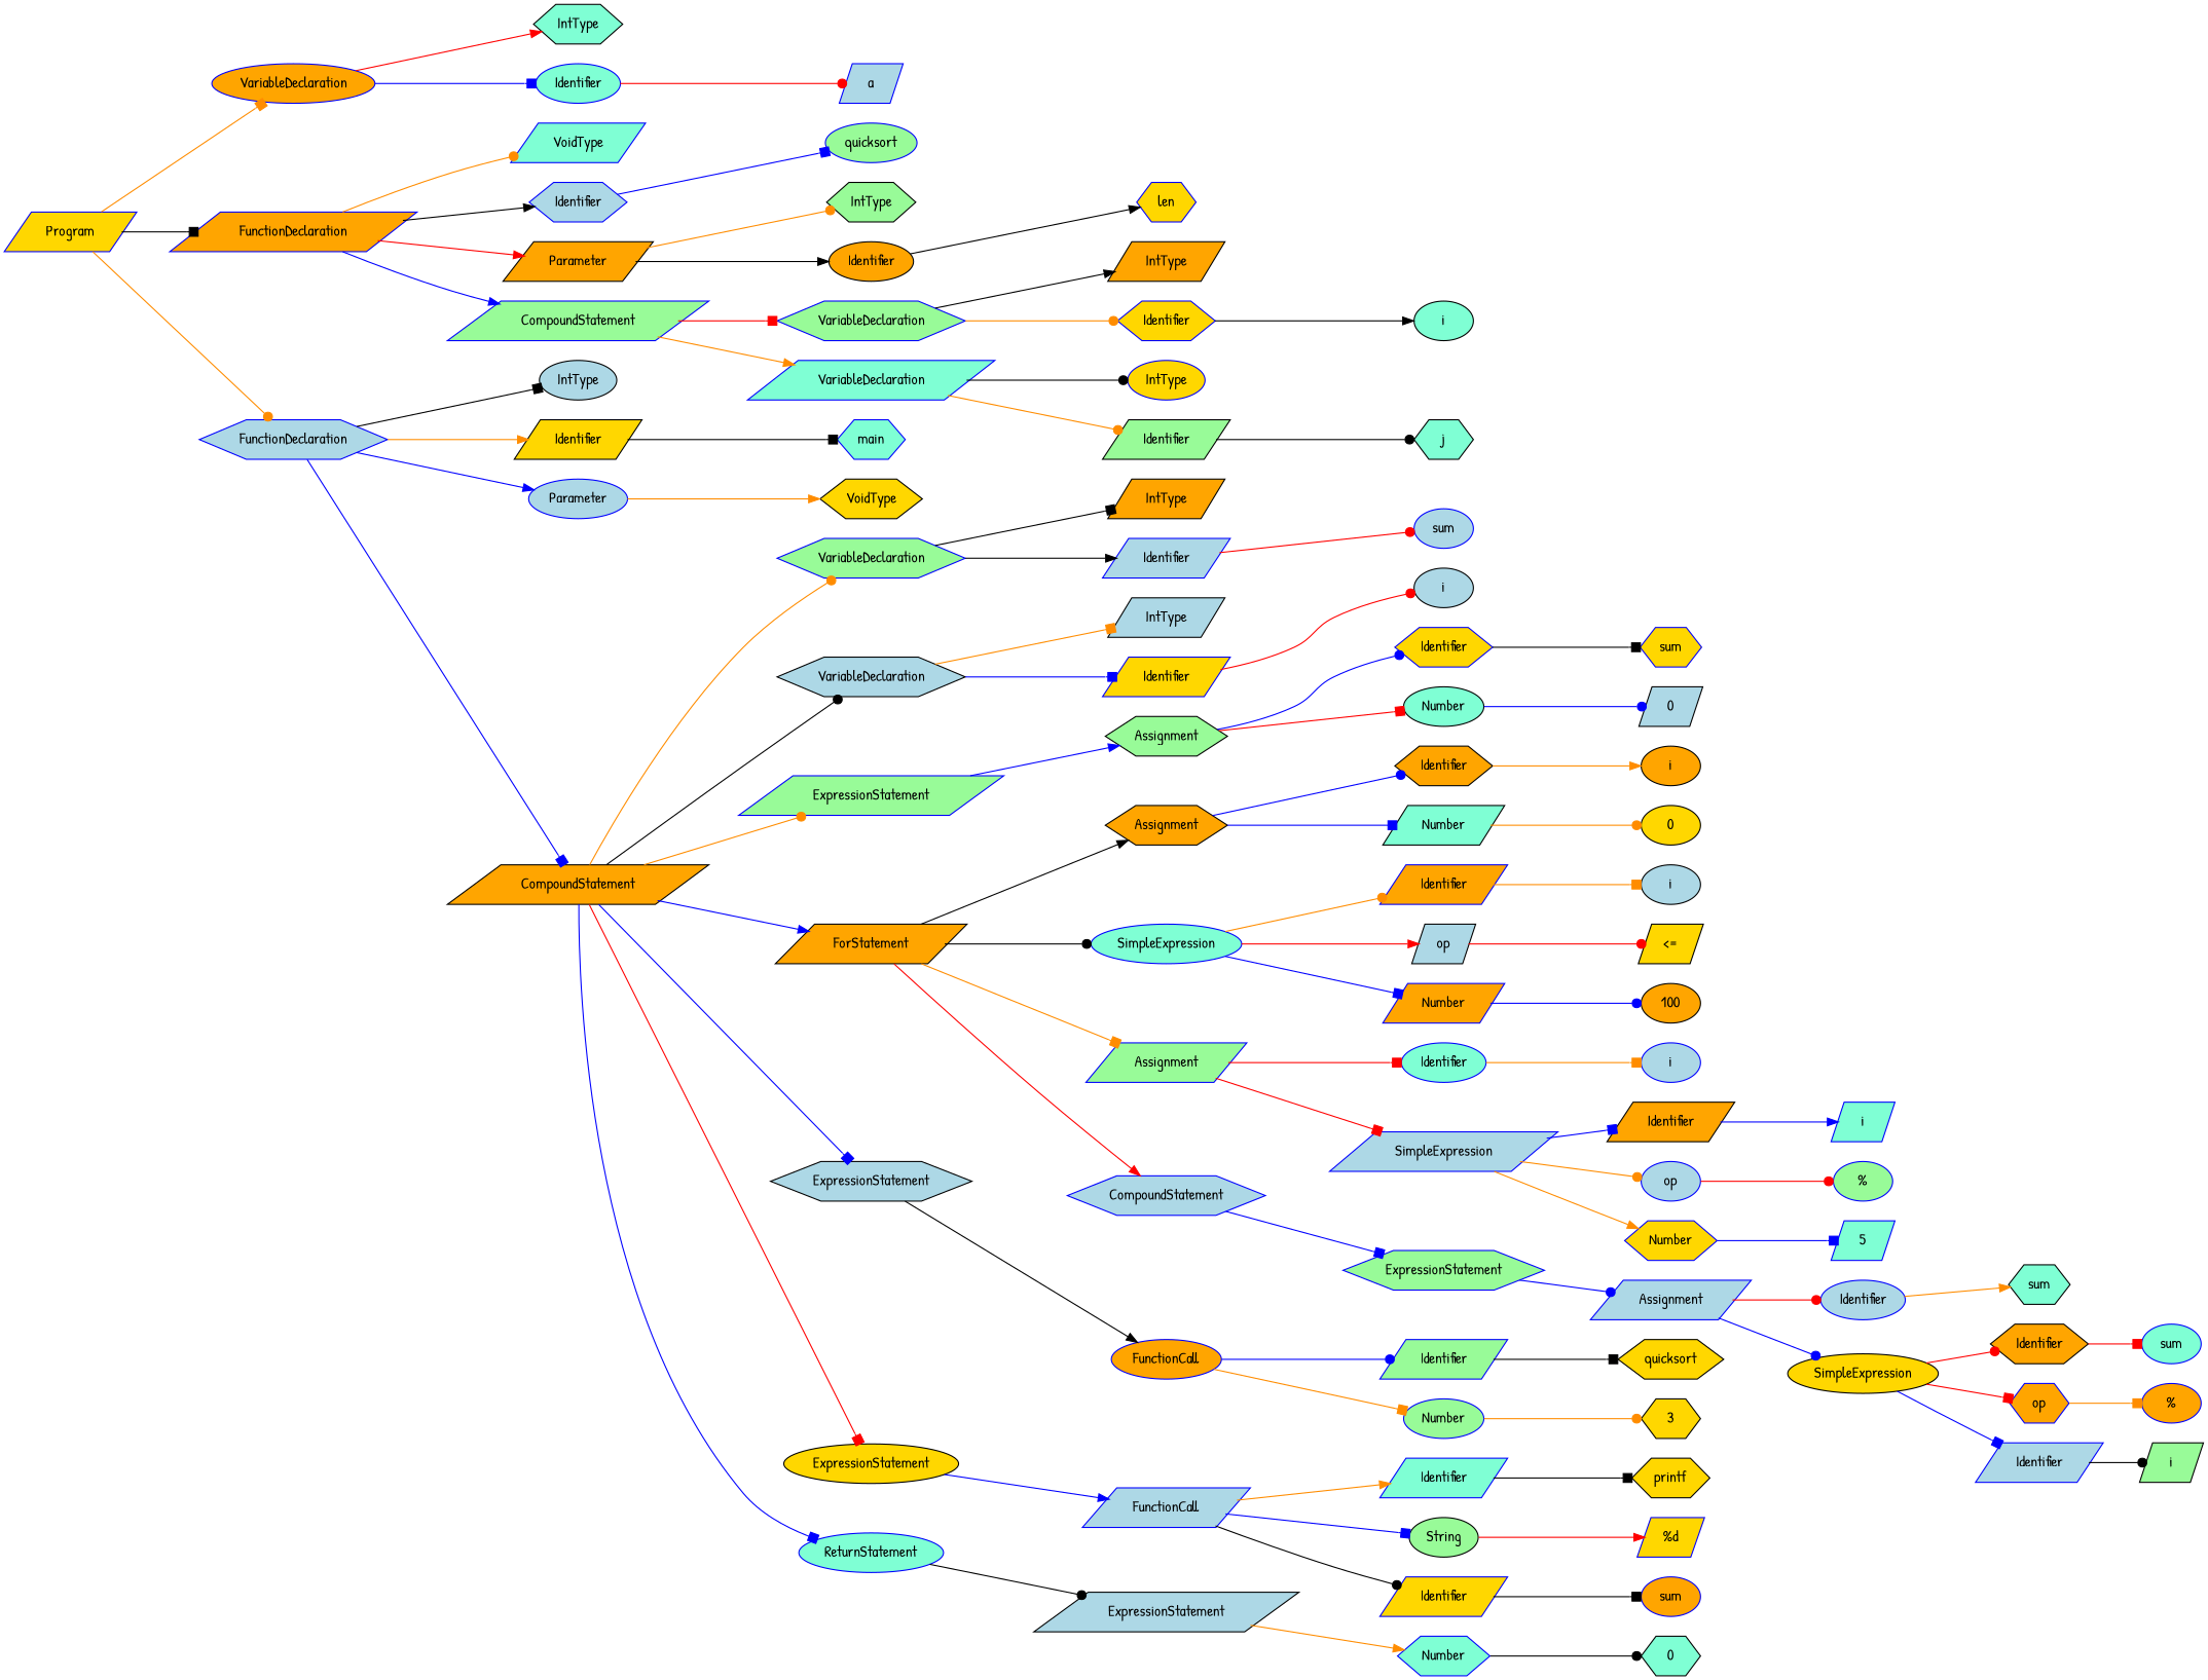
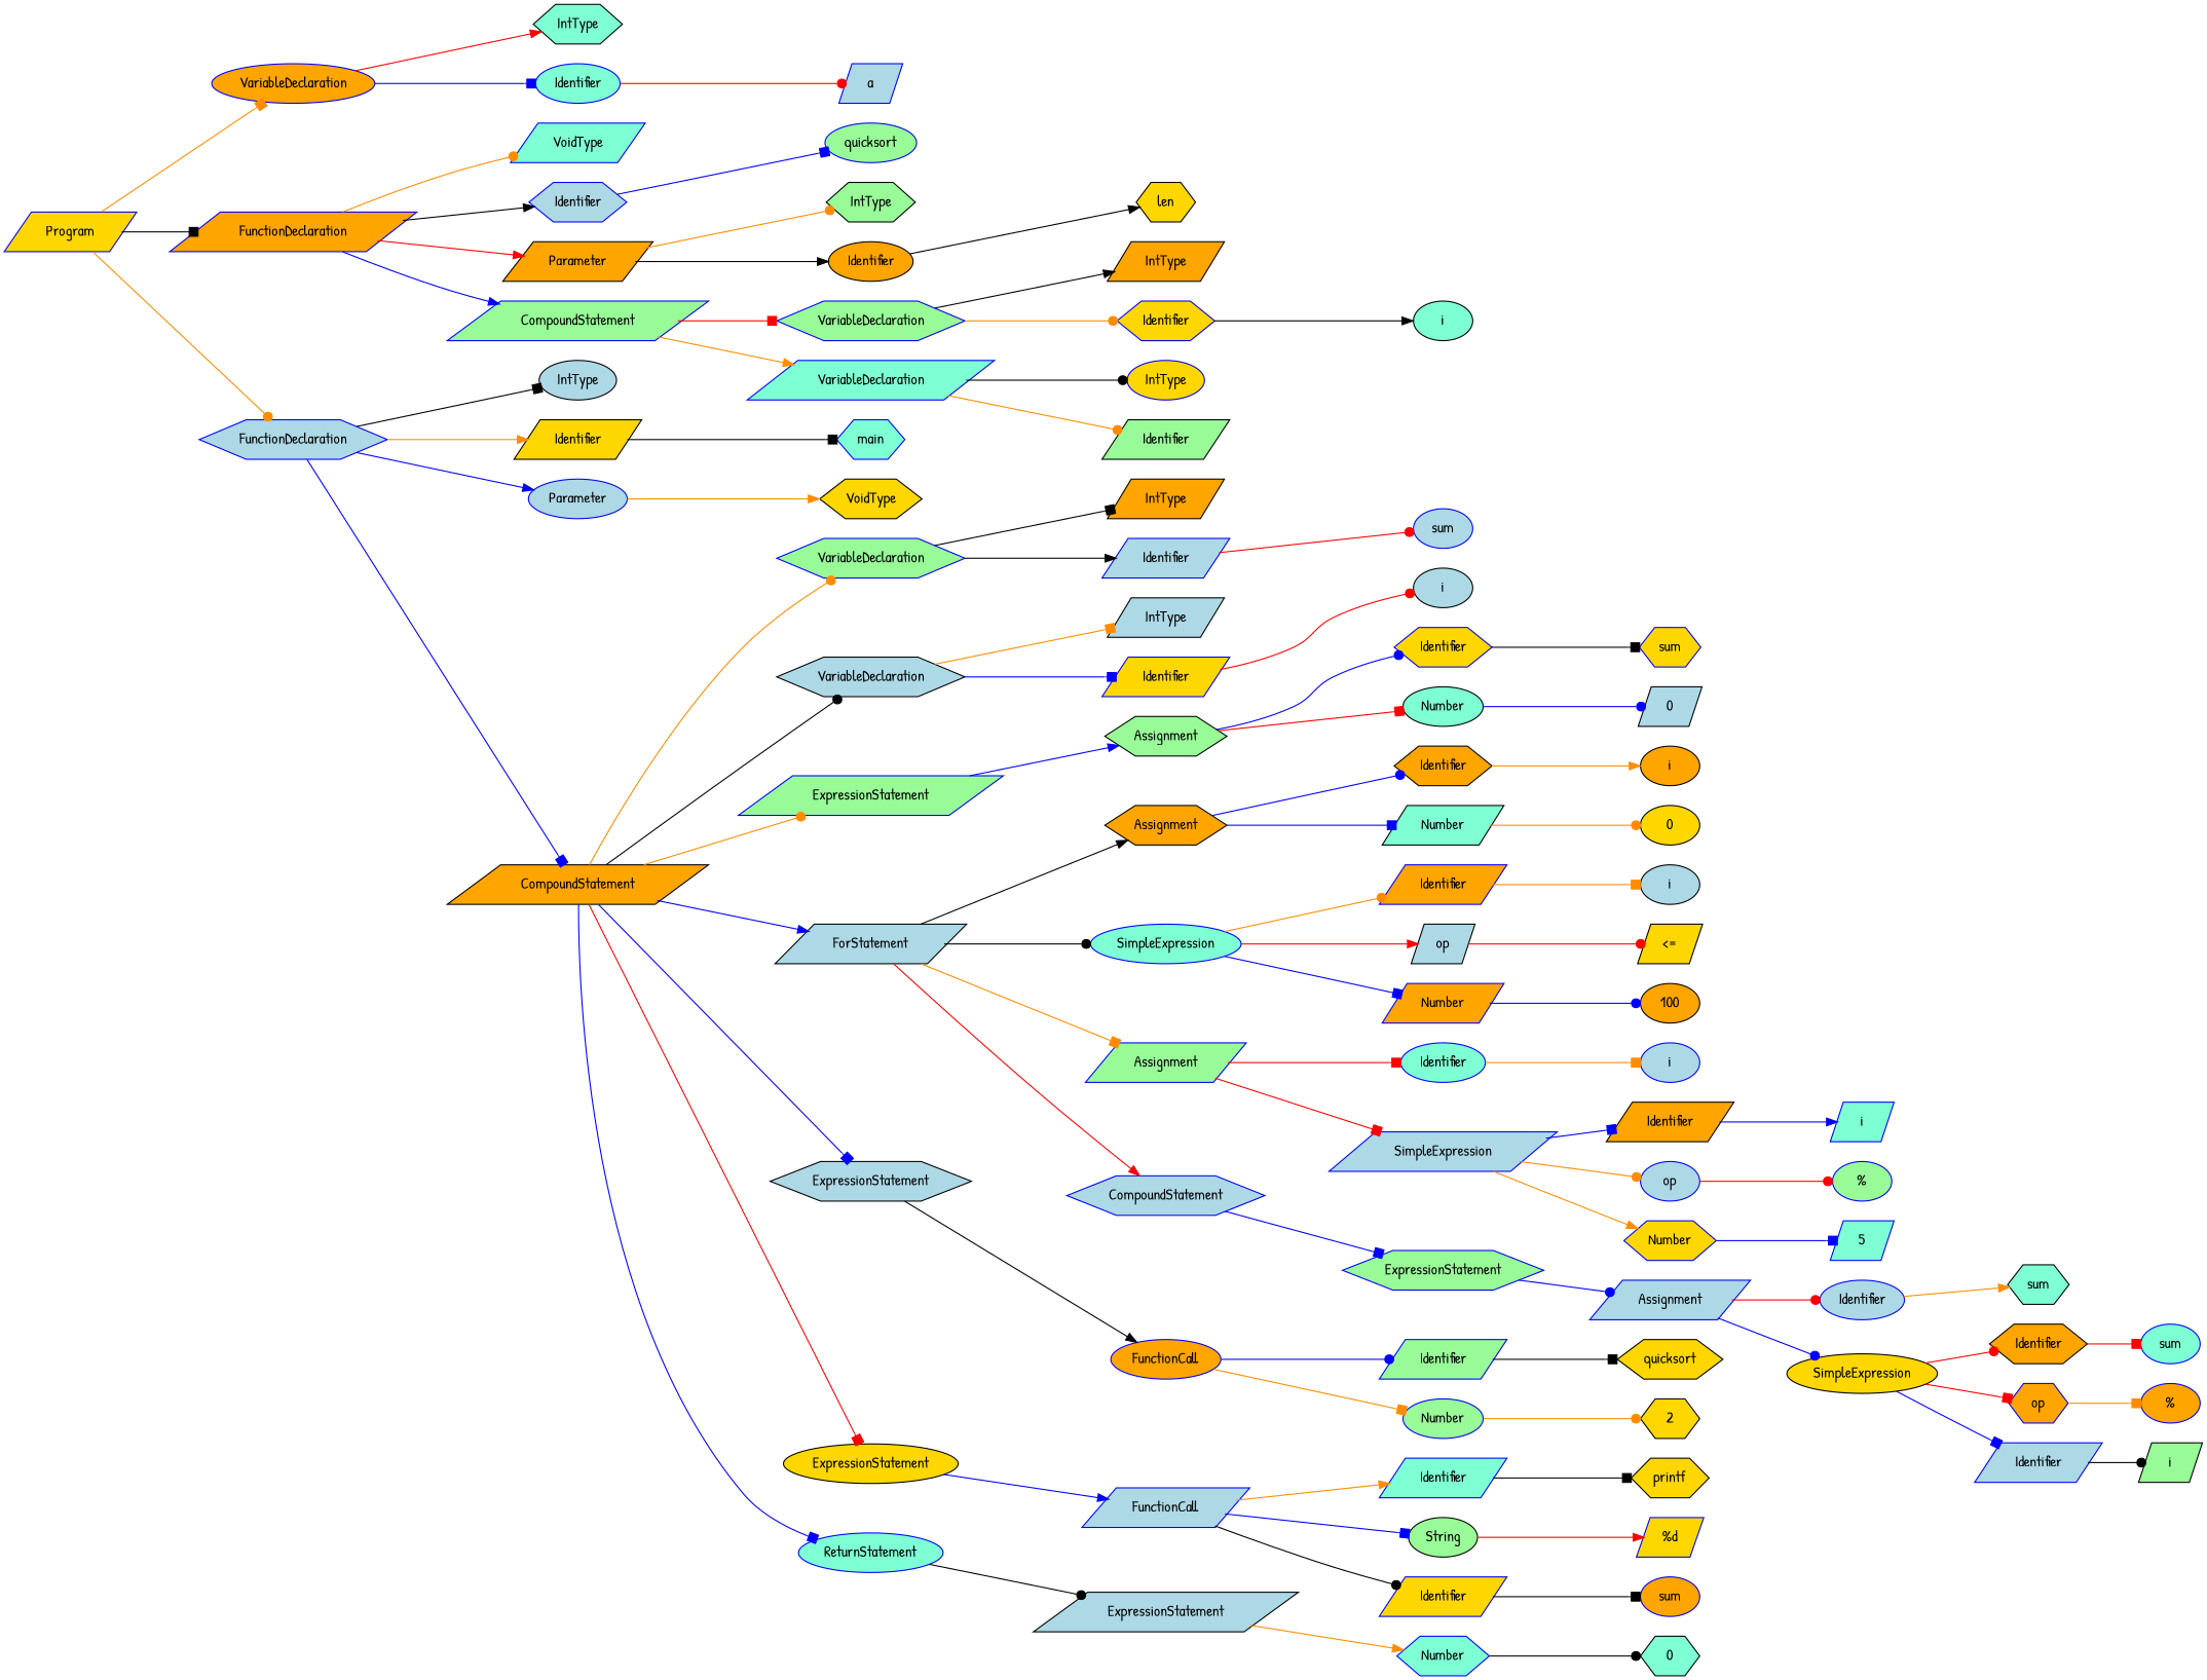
  digraph {
    fontname="Patrick Hand"
    rankdir=LR
    node [color=blue fillcolor=lightblue fontname="Patrick Hand" shape=parallelogram style=filled]
    edge [arrowhead=box color=darkorange fontname="Patrick Hand"]
    n1 [fillcolor=gold label=Program]
    n2 [fillcolor=orange label=VariableDeclaration shape=ellipse]
    n3 [fillcolor=orange label=FunctionDeclaration]
    n4 [label=FunctionDeclaration shape=hexagon]
    n5 [color=black fillcolor=aquamarine label=IntType shape=hexagon]
    n6 [fillcolor=aquamarine label=Identifier shape=ellipse]
    n7 [fillcolor=aquamarine label=VoidType]
    n8 [label=Identifier shape=hexagon]
    n9 [color=black fillcolor=orange label=Parameter]
    n10 [fillcolor=palegreen label=CompoundStatement]
    n11 [color=black label=IntType shape=ellipse]
    n12 [color=black fillcolor=gold label=Identifier]
    n13 [label=Parameter shape=ellipse]
    n14 [color=black fillcolor=orange label=CompoundStatement]
    n15 [label=a]
    n16 [fillcolor=palegreen label=quicksort shape=ellipse]
    n17 [color=black fillcolor=palegreen label=IntType shape=hexagon]
    n18 [color=black fillcolor=orange label=Identifier shape=ellipse]
    n19 [fillcolor=palegreen label=VariableDeclaration shape=hexagon]
    n20 [fillcolor=aquamarine label=VariableDeclaration]
-   n21 [fillcolor=gold label=len shape=hexagon]
+   n21 [color=black fillcolor=gold label=len shape=hexagon]
    n22 [color=black fillcolor=orange label=IntType]
    n23 [fillcolor=gold label=Identifier shape=hexagon]
    n24 [fillcolor=gold label=IntType shape=ellipse]
    n25 [color=black fillcolor=palegreen label=Identifier]
    n26 [color=black fillcolor=aquamarine label=i shape=ellipse]
-   n27 [color=black fillcolor=aquamarine label=j shape=hexagon]
    n28 [fillcolor=aquamarine label=main shape=hexagon]
    n29 [color=black fillcolor=gold label=VoidType shape=hexagon]
    n30 [fillcolor=palegreen label=VariableDeclaration shape=hexagon]
    n31 [color=black label=VariableDeclaration shape=hexagon]
    n32 [fillcolor=palegreen label=ExpressionStatement]
-   n33 [color=black fillcolor=orange label=ForStatement]
+   n33 [color=black label=ForStatement]
    n34 [color=black label=ExpressionStatement shape=hexagon]
    n35 [color=black fillcolor=gold label=ExpressionStatement shape=ellipse]
    n36 [fillcolor=aquamarine label=ReturnStatement shape=ellipse]
    n37 [color=black fillcolor=orange label=IntType]
    n38 [label=Identifier]
    n39 [color=black label=IntType]
    n40 [fillcolor=gold label=Identifier]
    n41 [color=black fillcolor=palegreen label=Assignment shape=hexagon]
    n42 [color=black fillcolor=orange label=Assignment shape=hexagon]
    n43 [fillcolor=aquamarine label=SimpleExpression shape=ellipse]
    n44 [fillcolor=palegreen label=Assignment]
    n45 [label=CompoundStatement shape=hexagon]
    n46 [fillcolor=orange label=FunctionCall shape=ellipse]
    n47 [label=FunctionCall]
    n48 [color=black label=ExpressionStatement]
    n49 [label=sum shape=ellipse]
    n50 [color=black label=i shape=ellipse]
    n51 [fillcolor=gold label=Identifier shape=hexagon]
    n52 [color=black fillcolor=aquamarine label=Number shape=ellipse]
    n53 [fillcolor=gold label=sum shape=hexagon]
    n54 [color=black label=0]
    n55 [color=black fillcolor=orange label=Identifier shape=hexagon]
    n56 [color=black fillcolor=aquamarine label=Number]
    n57 [fillcolor=orange label=Identifier]
    n58 [color=black label=op]
    n59 [fillcolor=orange label=Number]
    n60 [fillcolor=aquamarine label=Identifier shape=ellipse]
    n61 [label=SimpleExpression]
    n62 [fillcolor=palegreen label=ExpressionStatement shape=hexagon]
    n63 [color=black fillcolor=orange label=i shape=ellipse]
    n64 [color=black fillcolor=gold label=0 shape=ellipse]
    n65 [color=black label=i shape=ellipse]
    n66 [color=black fillcolor=gold label="<="]
    n67 [color=black fillcolor=orange label=100 shape=ellipse]
    n68 [label=i shape=ellipse]
    n69 [color=black fillcolor=orange label=Identifier]
    n70 [label=op shape=ellipse]
    n71 [fillcolor=gold label=Number shape=hexagon]
    n72 [fillcolor=aquamarine label=i]
    n73 [fillcolor=palegreen label="%" shape=ellipse]
    n74 [fillcolor=aquamarine label=5]
    n75 [label=Assignment]
    n76 [label=Identifier shape=ellipse]
    n77 [color=black fillcolor=gold label=SimpleExpression shape=ellipse]
    n78 [color=black fillcolor=aquamarine label=sum shape=hexagon]
    n79 [color=black fillcolor=orange label=Identifier shape=hexagon]
    n80 [fillcolor=orange label=op shape=hexagon]
    n81 [label=Identifier]
    n82 [fillcolor=aquamarine label=sum shape=ellipse]
    n83 [fillcolor=orange label="%" shape=ellipse]
    n84 [color=black fillcolor=palegreen label=i]
    n85 [fillcolor=palegreen label=Identifier]
    n86 [fillcolor=palegreen label=Number shape=ellipse]
    n87 [color=black fillcolor=gold label=quicksort shape=hexagon]
-   n88 [color=black fillcolor=gold label=3 shape=hexagon]
+   n88 [color=black fillcolor=gold label=2 shape=hexagon]
    n89 [fillcolor=aquamarine label=Identifier]
    n90 [color=black fillcolor=palegreen label=String shape=ellipse]
    n91 [fillcolor=gold label=Identifier]
    n92 [color=black fillcolor=gold label=printf shape=hexagon]
    n93 [fillcolor=gold label="%d\n"]
    n94 [fillcolor=orange label=sum shape=ellipse]
    n95 [fillcolor=aquamarine label=Number shape=hexagon]
    n96 [color=black fillcolor=aquamarine label=0 shape=hexagon]
    n1 -> n2
    n1 -> n3 [color=black]
    n1 -> n4 [arrowhead=dot]
    n2 -> n5 [arrowhead=normal color=red]
    n2 -> n6 [color=blue]
    n3 -> n7 [arrowhead=dot]
    n3 -> n8 [arrowhead=normal color=black]
    n3 -> n9 [arrowhead=normal color=red]
    n3 -> n10 [arrowhead=normal color=blue]
    n4 -> n11 [color=black]
    n4 -> n12 [arrowhead=normal]
    n4 -> n13 [arrowhead=normal color=blue]
    n4 -> n14 [color=blue]
    n6 -> n15 [arrowhead=dot color=red]
    n8 -> n16 [color=blue]
    n9 -> n17 [arrowhead=dot]
    n9 -> n18 [arrowhead=normal color=black]
    n10 -> n19 [color=red]
    n10 -> n20 [arrowhead=normal]
    n12 -> n28 [color=black]
    n13 -> n29 [arrowhead=normal]
    n14 -> n30 [arrowhead=dot]
    n14 -> n31 [arrowhead=dot color=black]
    n14 -> n32 [arrowhead=dot]
    n14 -> n33 [arrowhead=normal color=blue]
    n14 -> n34 [color=blue]
    n14 -> n35 [color=red]
    n14 -> n36 [color=blue]
    n18 -> n21 [arrowhead=normal color=black]
    n19 -> n22 [arrowhead=normal color=black]
    n19 -> n23 [arrowhead=dot]
    n20 -> n24 [arrowhead=dot color=black]
    n20 -> n25 [arrowhead=dot]
    n23 -> n26 [arrowhead=normal color=black]
-   n25 -> n27 [arrowhead=dot color=black]
    n30 -> n37 [color=black]
    n30 -> n38 [arrowhead=normal color=black]
    n31 -> n39
    n31 -> n40 [color=blue]
    n32 -> n41 [arrowhead=normal color=blue]
    n33 -> n42 [arrowhead=normal color=black]
    n33 -> n43 [arrowhead=dot color=black]
    n33 -> n44
    n33 -> n45 [arrowhead=normal color=red]
    n34 -> n46 [arrowhead=normal color=black]
    n35 -> n47 [arrowhead=normal color=blue]
    n36 -> n48 [arrowhead=dot color=black]
    n38 -> n49 [arrowhead=dot color=red]
    n40 -> n50 [arrowhead=dot color=red]
    n41 -> n51 [arrowhead=dot color=blue]
    n41 -> n52 [color=red]
    n42 -> n55 [arrowhead=dot color=blue]
    n42 -> n56 [color=blue]
    n43 -> n57 [arrowhead=dot]
    n43 -> n58 [arrowhead=normal color=red]
    n43 -> n59 [color=blue]
    n44 -> n60 [color=red]
    n44 -> n61 [color=red]
    n45 -> n62 [color=blue]
    n46 -> n85 [arrowhead=dot color=blue]
    n46 -> n86
    n47 -> n89 [arrowhead=normal]
    n47 -> n90 [color=blue]
    n47 -> n91 [arrowhead=dot color=black]
    n48 -> n95 [arrowhead=normal]
    n51 -> n53 [color=black]
    n52 -> n54 [arrowhead=dot color=blue]
    n55 -> n63 [arrowhead=normal]
    n56 -> n64 [arrowhead=dot]
    n57 -> n65
    n58 -> n66 [arrowhead=dot color=red]
    n59 -> n67 [arrowhead=dot color=blue]
    n60 -> n68
    n61 -> n69 [color=blue]
    n61 -> n70 [arrowhead=dot]
    n61 -> n71 [arrowhead=normal]
    n62 -> n75 [arrowhead=dot color=blue]
    n69 -> n72 [arrowhead=normal color=blue]
    n70 -> n73 [arrowhead=dot color=red]
    n71 -> n74 [color=blue]
    n75 -> n76 [arrowhead=dot color=red]
    n75 -> n77 [arrowhead=dot color=blue]
    n76 -> n78 [arrowhead=normal]
    n77 -> n79 [arrowhead=dot color=red]
    n77 -> n80 [color=red]
    n77 -> n81 [color=blue]
    n79 -> n82 [color=red]
    n80 -> n83
    n81 -> n84 [arrowhead=dot color=black]
    n85 -> n87 [color=black]
    n86 -> n88 [arrowhead=dot]
    n89 -> n92 [color=black]
    n90 -> n93 [arrowhead=normal color=red]
    n91 -> n94 [color=black]
    n95 -> n96 [arrowhead=dot color=black]
  }
